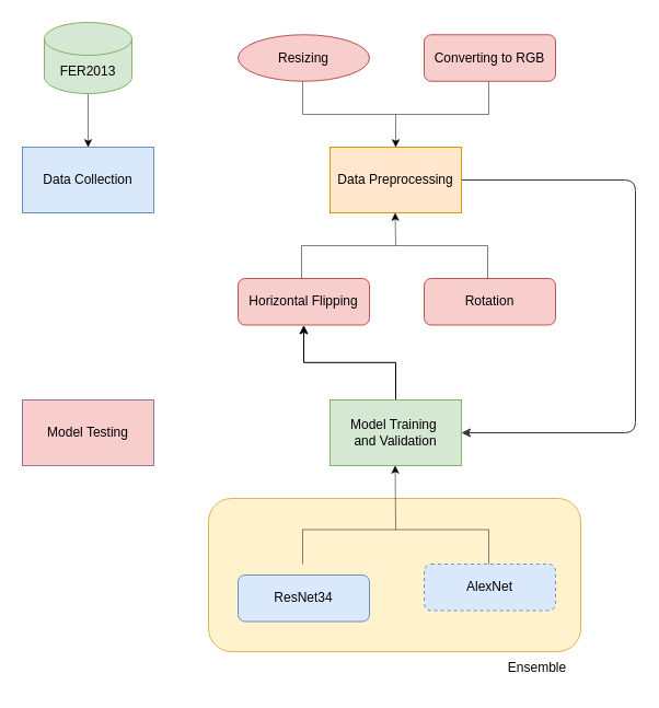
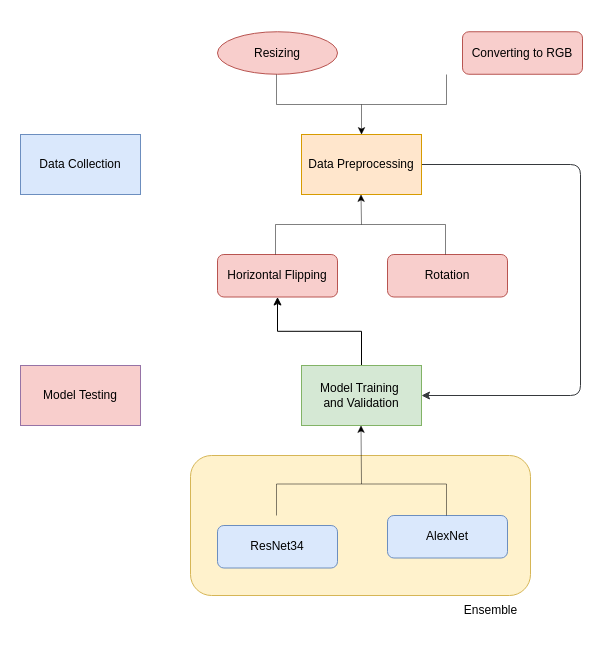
  <mxCell id="0" />
  <mxCell id="1" parent="0" />
  <mxCell id="2" value="Data Collection" style="rounded=0;whiteSpace=wrap;html=1;shadow=0;fillColor=#dae8fc;strokeColor=#6c8ebf;" parent="1" vertex="1"><mxGeometry x="20" y="134" width="120" height="60" as="geometry" /></mxCell>
- <mxCell id="3" value="" style="edgeStyle=orthogonalEdgeStyle;rounded=0;orthogonalLoop=1;jettySize=auto;html=1;strokeWidth=0.5;" parent="1" source="4" target="2" edge="1"><mxGeometry relative="1" as="geometry" /></mxCell>
- <mxCell id="4" value="FER2013" style="shape=cylinder3;whiteSpace=wrap;html=1;boundedLbl=1;backgroundOutline=1;size=15;fillColor=#d5e8d4;strokeColor=#82b366;" parent="1" vertex="1"><mxGeometry x="40" y="20" width="80" height="65" as="geometry" /></mxCell>
  <mxCell id="5" value="" style="edgeStyle=orthogonalEdgeStyle;rounded=1;orthogonalLoop=1;jettySize=auto;html=1;curved=0;fillColor=#cce5ff;strokeColor=#36393d;" parent="1" source="6" target="13" edge="1"><mxGeometry relative="1" as="geometry"><Array as="points"><mxPoint x="580" y="164" /><mxPoint x="580" y="395" /></Array></mxGeometry></mxCell>
  <mxCell id="6" value="Data Preprocessing" style="whiteSpace=wrap;html=1;rounded=0;shadow=0;fillColor=#ffe6cc;strokeColor=#d79b00;" parent="1" vertex="1"><mxGeometry x="301" y="134" width="120" height="60" as="geometry" /></mxCell>
  <mxCell id="7" value="Resizing" style="ellipse;whiteSpace=wrap;html=1;fillColor=#f8cecc;strokeColor=#b85450;" parent="1" vertex="1"><mxGeometry x="217" y="31.25" width="120" height="42.5" as="geometry" /></mxCell>
- <mxCell id="8" value="Converting to RGB" style="rounded=1;whiteSpace=wrap;html=1;glass=0;shadow=0;fillColor=#f8cecc;strokeColor=#b85450;" parent="1" vertex="1"><mxGeometry x="387" y="31.25" width="120" height="42.5" as="geometry" /></mxCell>
+ <mxCell id="8" value="Converting to RGB" style="rounded=1;whiteSpace=wrap;html=1;glass=0;shadow=0;fillColor=#f8cecc;strokeColor=#b85450;" parent="1" vertex="1"><mxGeometry x="462" y="31.25" width="120" height="42.5" as="geometry" /></mxCell>
  <mxCell id="9" value="Horizontal Flipping" style="rounded=1;whiteSpace=wrap;html=1;fillColor=#f8cecc;strokeColor=#b85450;" parent="1" vertex="1"><mxGeometry x="217" y="254" width="120" height="42.5" as="geometry" /></mxCell>
  <mxCell id="10" value="Rotation" style="rounded=1;whiteSpace=wrap;html=1;fillColor=#f8cecc;strokeColor=#b85450;" parent="1" vertex="1"><mxGeometry x="387" y="254" width="120" height="42.5" as="geometry" /></mxCell>
  <mxCell id="11" value="" style="strokeWidth=0.5;html=1;shape=mxgraph.flowchart.annotation_1;align=left;pointerEvents=1;direction=north;" parent="1" vertex="1"><mxGeometry x="276" y="74" width="170" height="30" as="geometry" /></mxCell>
  <mxCell id="12" value="" style="edgeStyle=orthogonalEdgeStyle;rounded=0;orthogonalLoop=1;jettySize=auto;html=1;" edge="1" parent="1" source="13" target="9"><mxGeometry relative="1" as="geometry"><mxPoint x="221" y="395" as="targetPoint" /></mxGeometry></mxCell>
  <mxCell id="13" value="Model Training&amp;nbsp;&lt;div&gt;&lt;span style=&quot;background-color: initial;&quot;&gt;and Validation&lt;/span&gt;&lt;/div&gt;" style="whiteSpace=wrap;html=1;rounded=0;shadow=0;fillColor=#d5e8d4;strokeColor=#82b366;" parent="1" vertex="1"><mxGeometry x="301" y="365" width="120" height="60" as="geometry" /></mxCell>
  <mxCell id="14" value="" style="rounded=1;whiteSpace=wrap;html=1;glass=0;shadow=0;fillColor=#fff2cc;strokeColor=#d6b656;" parent="1" vertex="1"><mxGeometry x="190" y="455" width="340" height="140" as="geometry" /></mxCell>
  <mxCell id="15" value="ResNet34" style="rounded=1;whiteSpace=wrap;html=1;fillColor=#dae8fc;strokeColor=#6c8ebf;" parent="1" vertex="1"><mxGeometry x="217" y="525" width="120" height="42.5" as="geometry" /></mxCell>
- <mxCell id="16" value="AlexNet" style="rounded=1;whiteSpace=wrap;html=1;fillColor=#dae8fc;strokeColor=#6c8ebf;dashed=1;" parent="1" vertex="1"><mxGeometry x="387" y="515" width="120" height="42.5" as="geometry" /></mxCell>
+ <mxCell id="16" value="AlexNet" style="rounded=1;whiteSpace=wrap;html=1;fillColor=#dae8fc;strokeColor=#6c8ebf;" parent="1" vertex="1"><mxGeometry x="387" y="515" width="120" height="42.5" as="geometry" /></mxCell>
  <mxCell id="17" value="Model Testing" style="whiteSpace=wrap;html=1;rounded=0;shadow=0;fillColor=#f8cecc;strokeColor=#9673a6;" parent="1" vertex="1"><mxGeometry x="20" y="365" width="120" height="60" as="geometry" /></mxCell>
  <mxCell id="18" value="Ensemble" style="text;html=1;align=center;verticalAlign=middle;resizable=0;points=[];autosize=1;strokeColor=none;fillColor=none;" parent="1" vertex="1"><mxGeometry x="450" y="595" width="80" height="30" as="geometry" /></mxCell>
  <mxCell id="19" value="" style="edgeStyle=orthogonalEdgeStyle;rounded=0;orthogonalLoop=1;jettySize=auto;html=1;strokeWidth=0.5;exitX=0;exitY=0.5;exitDx=0;exitDy=0;exitPerimeter=0;" edge="1" parent="1" source="11"><mxGeometry relative="1" as="geometry"><mxPoint x="361" y="104" as="sourcePoint" /><mxPoint x="361" y="134" as="targetPoint" /></mxGeometry></mxCell>
  <mxCell id="20" value="" style="edgeStyle=orthogonalEdgeStyle;rounded=0;orthogonalLoop=1;jettySize=auto;html=1;strokeWidth=0.5;" edge="1" parent="1"><mxGeometry relative="1" as="geometry"><mxPoint x="361" y="224" as="sourcePoint" /><mxPoint x="360.5" y="194" as="targetPoint" /></mxGeometry></mxCell>
  <mxCell id="21" value="" style="strokeWidth=0.5;html=1;shape=mxgraph.flowchart.annotation_1;align=left;pointerEvents=1;direction=south;" vertex="1" parent="1"><mxGeometry x="275" y="224" width="170" height="30" as="geometry" /></mxCell>
  <mxCell id="22" value="" style="edgeStyle=orthogonalEdgeStyle;rounded=0;orthogonalLoop=1;jettySize=auto;html=1;strokeWidth=0.5;exitX=0;exitY=0.5;exitDx=0;exitDy=0;exitPerimeter=0;" edge="1" parent="1" source="23"><mxGeometry relative="1" as="geometry"><mxPoint x="361" y="475" as="sourcePoint" /><mxPoint x="360.5" y="425" as="targetPoint" /></mxGeometry></mxCell>
  <mxCell id="23" value="" style="strokeWidth=0.5;html=1;shape=mxgraph.flowchart.annotation_1;align=left;pointerEvents=1;direction=south;" vertex="1" parent="1"><mxGeometry x="276" y="483.5" width="170" height="31.5" as="geometry" /></mxCell>
